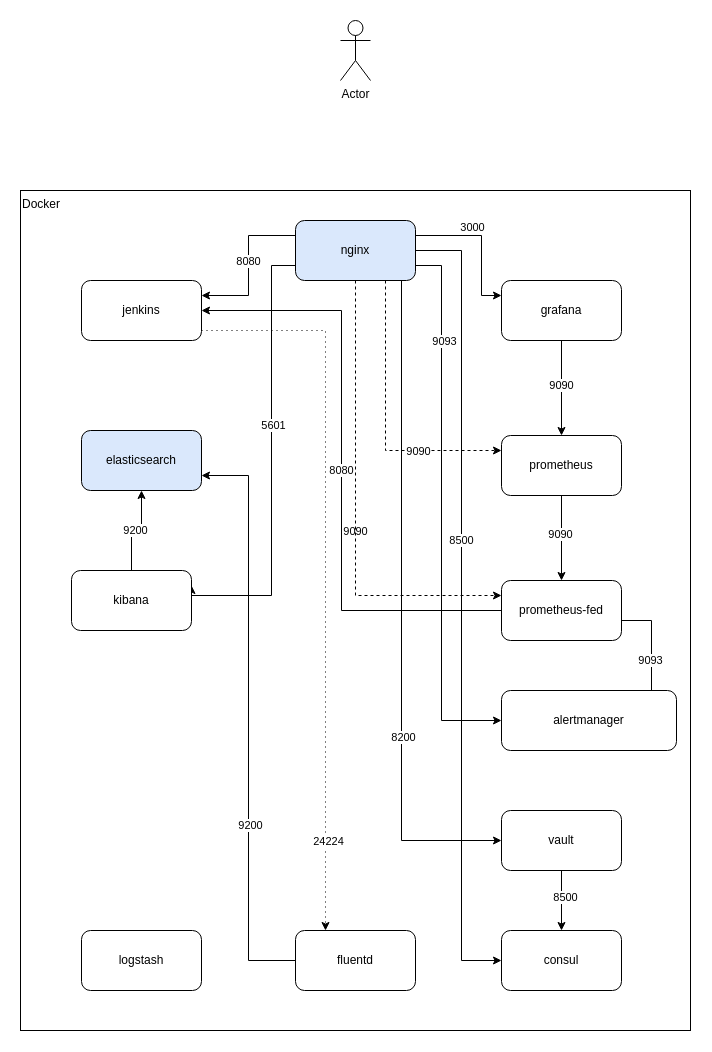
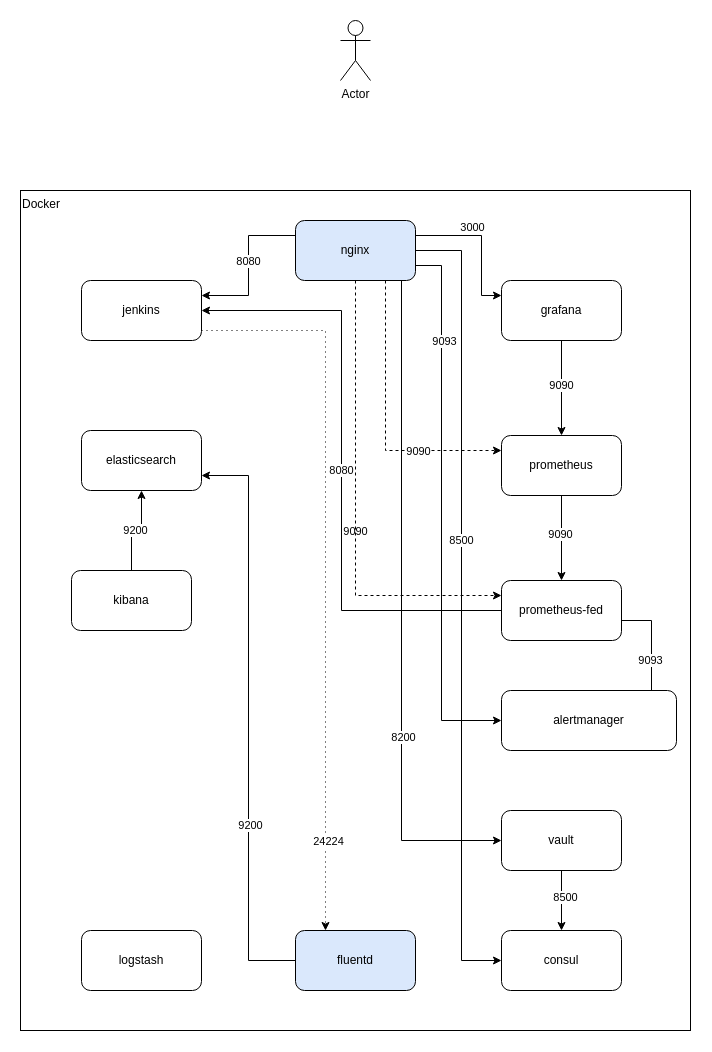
  <mxCell id="0" />
  <mxCell id="1" parent="0" />
  <mxCell id="2" value="Docker" style="rounded=0;whiteSpace=wrap;html=1;verticalAlign=top;align=left;" parent="1" vertex="1"><mxGeometry x="20" y="190" width="670" height="840" as="geometry" /></mxCell>
  <mxCell id="3" style="edgeStyle=orthogonalEdgeStyle;rounded=0;orthogonalLoop=1;jettySize=auto;html=1;entryX=0.25;entryY=0;entryDx=0;entryDy=0;dashed=1;dashPattern=1 4;" parent="1" source="5" target="38" edge="1"><mxGeometry relative="1" as="geometry"><Array as="points"><mxPoint x="325" y="330" /></Array></mxGeometry></mxCell>
  <mxCell id="4" value="24224" style="edgeLabel;html=1;align=center;verticalAlign=middle;resizable=0;points=[];" parent="3" vertex="1" connectable="0"><mxGeometry x="0.431" y="2" relative="1" as="geometry"><mxPoint y="116" as="offset" /></mxGeometry></mxCell>
  <mxCell id="5" value="jenkins" style="rounded=1;whiteSpace=wrap;html=1;" parent="1" vertex="1"><mxGeometry x="81" y="280" width="120" height="60" as="geometry" /></mxCell>
  <mxCell id="6" style="edgeStyle=orthogonalEdgeStyle;rounded=0;orthogonalLoop=1;jettySize=auto;html=1;entryX=1;entryY=0.25;entryDx=0;entryDy=0;exitX=0;exitY=0.25;exitDx=0;exitDy=0;" parent="1" source="43" target="5" edge="1"><mxGeometry relative="1" as="geometry" /></mxCell>
  <mxCell id="7" value="8080" style="edgeLabel;html=1;align=center;verticalAlign=middle;resizable=0;points=[];" parent="6" vertex="1" connectable="0"><mxGeometry x="0.32" y="-1" relative="1" as="geometry"><mxPoint y="-30" as="offset" /></mxGeometry></mxCell>
  <mxCell id="8" style="edgeStyle=orthogonalEdgeStyle;rounded=0;orthogonalLoop=1;jettySize=auto;html=1;entryX=0;entryY=0.25;entryDx=0;entryDy=0;exitX=1;exitY=0.25;exitDx=0;exitDy=0;" parent="1" source="43" target="26" edge="1"><mxGeometry relative="1" as="geometry"><Array as="points"><mxPoint x="481" y="235" /><mxPoint x="481" y="295" /></Array></mxGeometry></mxCell>
  <mxCell id="9" value="3000" style="edgeLabel;html=1;align=center;verticalAlign=middle;resizable=0;points=[];" parent="8" vertex="1" connectable="0"><mxGeometry x="-0.104" y="2" relative="1" as="geometry"><mxPoint x="-9" y="-7" as="offset" /></mxGeometry></mxCell>
- <mxCell id="10" style="edgeStyle=orthogonalEdgeStyle;rounded=0;orthogonalLoop=1;jettySize=auto;html=1;entryX=1;entryY=0.25;entryDx=0;entryDy=0;exitX=0;exitY=0.75;exitDx=0;exitDy=0;" parent="1" source="43" target="23" edge="1"><mxGeometry relative="1" as="geometry"><Array as="points"><mxPoint x="271" y="265" /><mxPoint x="271" y="595" /></Array></mxGeometry></mxCell>
- <mxCell id="11" value="5601" style="edgeLabel;html=1;align=center;verticalAlign=middle;resizable=0;points=[];" parent="10" vertex="1" connectable="0"><mxGeometry x="-0.618" y="1" relative="1" as="geometry"><mxPoint y="98" as="offset" /></mxGeometry></mxCell>
  <mxCell id="12" style="edgeStyle=orthogonalEdgeStyle;rounded=0;orthogonalLoop=1;jettySize=auto;html=1;entryX=0;entryY=0.25;entryDx=0;entryDy=0;dashed=1;exitX=0.75;exitY=1;exitDx=0;exitDy=0;" parent="1" source="43" target="29" edge="1"><mxGeometry relative="1" as="geometry"><Array as="points"><mxPoint x="385" y="450" /></Array></mxGeometry></mxCell>
  <mxCell id="13" value="9090" style="edgeLabel;html=1;align=center;verticalAlign=middle;resizable=0;points=[];" parent="12" vertex="1" connectable="0"><mxGeometry x="0.381" y="3" relative="1" as="geometry"><mxPoint x="-58" y="83" as="offset" /></mxGeometry></mxCell>
  <mxCell id="14" value="9090" style="edgeLabel;html=1;align=center;verticalAlign=middle;resizable=0;points=[];" parent="12" vertex="1" connectable="0"><mxGeometry x="0.413" relative="1" as="geometry"><mxPoint as="offset" /></mxGeometry></mxCell>
  <mxCell id="15" style="edgeStyle=orthogonalEdgeStyle;rounded=0;orthogonalLoop=1;jettySize=auto;html=1;entryX=0;entryY=0.25;entryDx=0;entryDy=0;dashed=1;exitX=0.5;exitY=1;exitDx=0;exitDy=0;" parent="1" source="43" target="34" edge="1"><mxGeometry relative="1" as="geometry"><Array as="points"><mxPoint x="355" y="595" /></Array></mxGeometry></mxCell>
  <mxCell id="16" value="9091" style="edgeLabel;html=1;align=center;verticalAlign=middle;resizable=0;points=[];" parent="15" vertex="1" connectable="0"><mxGeometry x="0.508" y="-1" relative="1" as="geometry"><mxPoint y="-366" as="offset" /></mxGeometry></mxCell>
  <mxCell id="17" style="edgeStyle=orthogonalEdgeStyle;rounded=0;orthogonalLoop=1;jettySize=auto;html=1;entryX=0;entryY=0.5;entryDx=0;entryDy=0;exitX=1;exitY=0.75;exitDx=0;exitDy=0;" parent="1" source="43" target="39" edge="1"><mxGeometry relative="1" as="geometry"><Array as="points"><mxPoint x="441" y="265" /><mxPoint x="441" y="720" /></Array></mxGeometry></mxCell>
  <mxCell id="18" value="9093" style="edgeLabel;html=1;align=center;verticalAlign=middle;resizable=0;points=[];" parent="17" vertex="1" connectable="0"><mxGeometry x="-0.626" y="2" relative="1" as="geometry"><mxPoint as="offset" /></mxGeometry></mxCell>
  <mxCell id="19" value="Actor" style="shape=umlActor;verticalLabelPosition=bottom;verticalAlign=top;html=1;outlineConnect=0;" parent="1" vertex="1"><mxGeometry x="340" y="20" width="30" height="60" as="geometry" /></mxCell>
- <mxCell id="20" value="elasticsearch" style="rounded=1;whiteSpace=wrap;html=1;fillColor=#dae8fc;" parent="1" vertex="1"><mxGeometry x="81" y="430" width="120" height="60" as="geometry" /></mxCell>
+ <mxCell id="20" value="elasticsearch" style="rounded=1;whiteSpace=wrap;html=1;" parent="1" vertex="1"><mxGeometry x="81" y="430" width="120" height="60" as="geometry" /></mxCell>
  <mxCell id="21" style="edgeStyle=orthogonalEdgeStyle;rounded=0;orthogonalLoop=1;jettySize=auto;html=1;" parent="1" source="23" target="20" edge="1"><mxGeometry relative="1" as="geometry" /></mxCell>
  <mxCell id="22" value="9200" style="edgeLabel;html=1;align=center;verticalAlign=middle;resizable=0;points=[];" parent="21" vertex="1" connectable="0"><mxGeometry x="-0.044" y="1" relative="1" as="geometry"><mxPoint as="offset" /></mxGeometry></mxCell>
  <mxCell id="23" value="kibana" style="rounded=1;whiteSpace=wrap;html=1;" parent="1" vertex="1"><mxGeometry x="71" y="570" width="120" height="60" as="geometry" /></mxCell>
  <mxCell id="24" style="edgeStyle=orthogonalEdgeStyle;rounded=0;orthogonalLoop=1;jettySize=auto;html=1;entryX=0.5;entryY=0;entryDx=0;entryDy=0;" parent="1" source="26" target="29" edge="1"><mxGeometry relative="1" as="geometry" /></mxCell>
  <mxCell id="25" value="9090" style="edgeLabel;html=1;align=center;verticalAlign=middle;resizable=0;points=[];" parent="24" vertex="1" connectable="0"><mxGeometry x="-0.074" y="-1" relative="1" as="geometry"><mxPoint as="offset" /></mxGeometry></mxCell>
  <mxCell id="26" value="grafana" style="rounded=1;whiteSpace=wrap;html=1;" parent="1" vertex="1"><mxGeometry x="501" y="280" width="120" height="60" as="geometry" /></mxCell>
  <mxCell id="27" style="edgeStyle=orthogonalEdgeStyle;rounded=0;orthogonalLoop=1;jettySize=auto;html=1;" parent="1" source="29" target="34" edge="1"><mxGeometry relative="1" as="geometry" /></mxCell>
  <mxCell id="28" value="9090" style="edgeLabel;html=1;align=center;verticalAlign=middle;resizable=0;points=[];" parent="27" vertex="1" connectable="0"><mxGeometry x="-0.106" y="-2" relative="1" as="geometry"><mxPoint as="offset" /></mxGeometry></mxCell>
  <mxCell id="29" value="prometheus" style="rounded=1;whiteSpace=wrap;html=1;" parent="1" vertex="1"><mxGeometry x="501" y="435" width="120" height="60" as="geometry" /></mxCell>
  <mxCell id="30" style="edgeStyle=orthogonalEdgeStyle;rounded=0;orthogonalLoop=1;jettySize=auto;html=1;entryX=1;entryY=0.5;entryDx=0;entryDy=0;" parent="1" source="34" target="5" edge="1"><mxGeometry relative="1" as="geometry"><Array as="points"><mxPoint x="341" y="610" /><mxPoint x="341" y="310" /></Array></mxGeometry></mxCell>
  <mxCell id="31" value="8080" style="edgeLabel;html=1;align=center;verticalAlign=middle;resizable=0;points=[];" parent="30" vertex="1" connectable="0"><mxGeometry x="0.005" y="1" relative="1" as="geometry"><mxPoint as="offset" /></mxGeometry></mxCell>
  <mxCell id="32" style="edgeStyle=orthogonalEdgeStyle;rounded=0;orthogonalLoop=1;jettySize=auto;html=1;entryX=1;entryY=0.25;entryDx=0;entryDy=0;" parent="1" source="34" target="39" edge="1"><mxGeometry relative="1" as="geometry"><Array as="points"><mxPoint x="651" y="620" /><mxPoint x="651" y="705" /></Array></mxGeometry></mxCell>
  <mxCell id="33" value="9093" style="edgeLabel;html=1;align=center;verticalAlign=middle;resizable=0;points=[];" parent="32" vertex="1" connectable="0"><mxGeometry x="-0.008" y="-2" relative="1" as="geometry"><mxPoint as="offset" /></mxGeometry></mxCell>
  <mxCell id="34" value="prometheus-fed" style="rounded=1;whiteSpace=wrap;html=1;" parent="1" vertex="1"><mxGeometry x="501" y="580" width="120" height="60" as="geometry" /></mxCell>
  <mxCell id="35" value="logstash" style="rounded=1;whiteSpace=wrap;html=1;" parent="1" vertex="1"><mxGeometry x="81" y="930" width="120" height="60" as="geometry" /></mxCell>
  <mxCell id="36" style="edgeStyle=orthogonalEdgeStyle;rounded=0;orthogonalLoop=1;jettySize=auto;html=1;entryX=1;entryY=0.75;entryDx=0;entryDy=0;" parent="1" source="38" target="20" edge="1"><mxGeometry relative="1" as="geometry" /></mxCell>
  <mxCell id="37" value="9200" style="edgeLabel;html=1;align=center;verticalAlign=middle;resizable=0;points=[];" parent="36" vertex="1" connectable="0"><mxGeometry x="-0.367" y="-1" relative="1" as="geometry"><mxPoint as="offset" /></mxGeometry></mxCell>
- <mxCell id="38" value="fluentd" style="rounded=1;whiteSpace=wrap;html=1;" parent="1" vertex="1"><mxGeometry x="295" y="930" width="120" height="60" as="geometry" /></mxCell>
+ <mxCell id="38" value="fluentd" style="rounded=1;whiteSpace=wrap;html=1;fillColor=#dae8fc;" parent="1" vertex="1"><mxGeometry x="295" y="930" width="120" height="60" as="geometry" /></mxCell>
  <mxCell id="39" value="alertmanager" style="rounded=1;whiteSpace=wrap;html=1;" parent="1" vertex="1"><mxGeometry x="501" y="690" width="175" height="60" as="geometry" /></mxCell>
  <mxCell id="40" style="edgeStyle=orthogonalEdgeStyle;rounded=0;orthogonalLoop=1;jettySize=auto;html=1;entryX=0;entryY=0.5;entryDx=0;entryDy=0;" edge="1" parent="1" source="43" target="46"><mxGeometry relative="1" as="geometry"><Array as="points"><mxPoint x="401" y="840" /></Array></mxGeometry></mxCell>
  <mxCell id="41" value="8200" style="edgeLabel;html=1;align=center;verticalAlign=middle;resizable=0;points=[];" vertex="1" connectable="0" parent="40"><mxGeometry x="0.382" y="1" relative="1" as="geometry"><mxPoint as="offset" /></mxGeometry></mxCell>
  <mxCell id="42" value="8500" style="edgeStyle=orthogonalEdgeStyle;rounded=0;orthogonalLoop=1;jettySize=auto;html=1;entryX=0;entryY=0.5;entryDx=0;entryDy=0;" edge="1" parent="1" source="43" target="47"><mxGeometry x="-0.156" relative="1" as="geometry"><Array as="points"><mxPoint x="461" y="250" /><mxPoint x="461" y="960" /></Array><mxPoint as="offset" /></mxGeometry></mxCell>
  <mxCell id="43" value="nginx" style="rounded=1;whiteSpace=wrap;html=1;fillColor=#dae8fc;" parent="1" vertex="1"><mxGeometry x="295" y="220" width="120" height="60" as="geometry" /></mxCell>
  <mxCell id="44" style="edgeStyle=orthogonalEdgeStyle;rounded=0;orthogonalLoop=1;jettySize=auto;html=1;entryX=0.5;entryY=0;entryDx=0;entryDy=0;" edge="1" parent="1" source="46" target="47"><mxGeometry relative="1" as="geometry" /></mxCell>
  <mxCell id="45" value="8500" style="edgeLabel;html=1;align=center;verticalAlign=middle;resizable=0;points=[];" vertex="1" connectable="0" parent="44"><mxGeometry x="-0.133" y="3" relative="1" as="geometry"><mxPoint as="offset" /></mxGeometry></mxCell>
  <mxCell id="46" value="vault" style="rounded=1;whiteSpace=wrap;html=1;" vertex="1" parent="1"><mxGeometry x="501" y="810" width="120" height="60" as="geometry" /></mxCell>
  <mxCell id="47" value="consul" style="rounded=1;whiteSpace=wrap;html=1;" vertex="1" parent="1"><mxGeometry x="501" y="930" width="120" height="60" as="geometry" /></mxCell>
